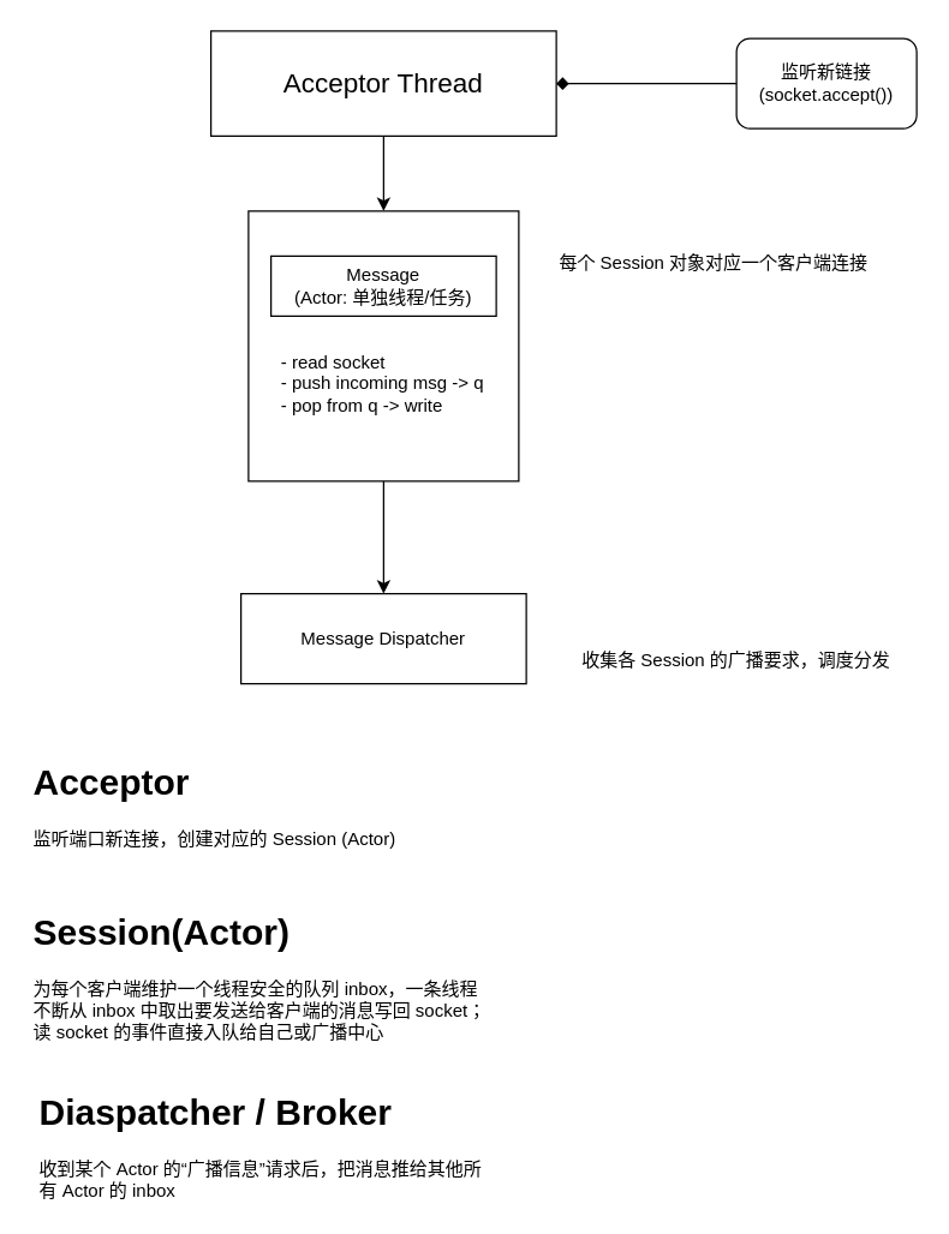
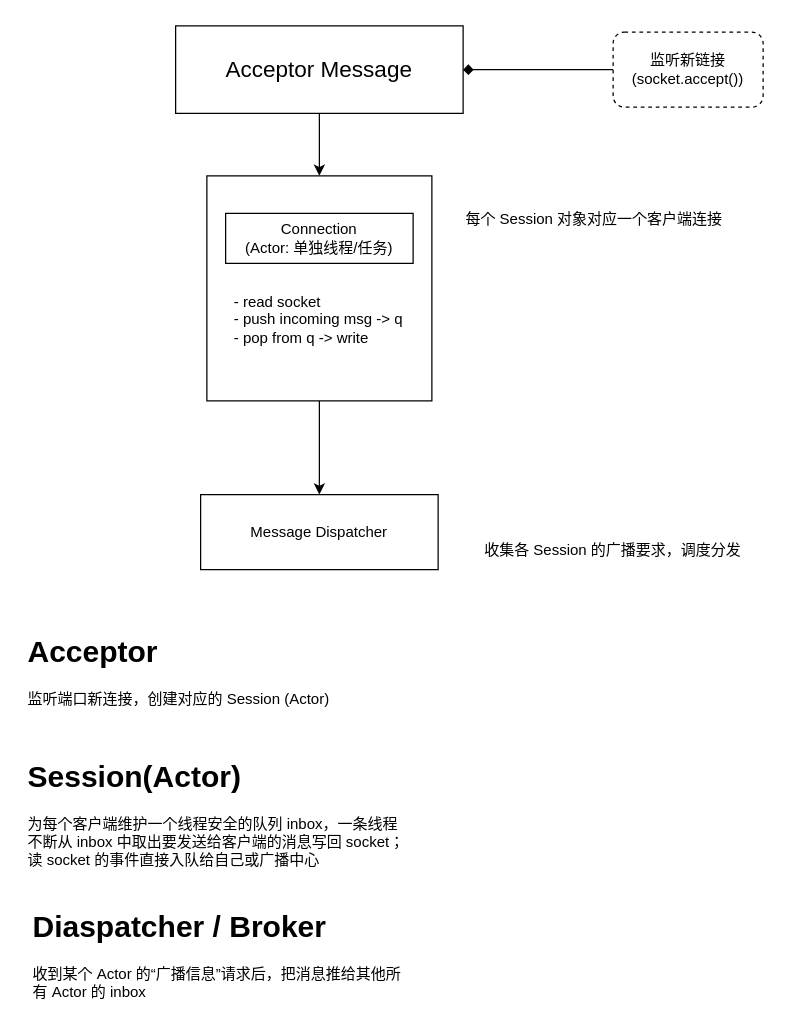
  <mxCell id="0" />
  <mxCell id="1" parent="0" />
  <mxCell id="2" style="edgeStyle=orthogonalEdgeStyle;rounded=0;orthogonalLoop=1;jettySize=auto;html=1;entryX=0.5;entryY=0;entryDx=0;entryDy=0;" edge="1" parent="1" source="3" target="7"><mxGeometry relative="1" as="geometry" /></mxCell>
- <mxCell id="3" value="&lt;font style=&quot;font-size: 18px;&quot;&gt;Acceptor Thread&lt;/font&gt;" style="rounded=0;whiteSpace=wrap;html=1;" parent="1" vertex="1"><mxGeometry x="140" y="20" width="230" height="70" as="geometry" /></mxCell>
+ <mxCell id="3" value="&lt;font style=&quot;font-size: 18px;&quot;&gt;Acceptor Message&lt;/font&gt;" style="rounded=0;whiteSpace=wrap;html=1;" parent="1" vertex="1"><mxGeometry x="140" y="20" width="230" height="70" as="geometry" /></mxCell>
  <mxCell id="4" style="edgeStyle=orthogonalEdgeStyle;rounded=0;orthogonalLoop=1;jettySize=auto;html=1;entryX=1;entryY=0.5;entryDx=0;entryDy=0;endArrow=diamond;" parent="1" source="5" target="3" edge="1"><mxGeometry relative="1" as="geometry" /></mxCell>
- <mxCell id="5" value="监听新链接 (socket.accept())" style="rounded=1;whiteSpace=wrap;html=1;" parent="1" vertex="1"><mxGeometry x="490" y="25" width="120" height="60" as="geometry" /></mxCell>
+ <mxCell id="5" value="监听新链接 (socket.accept())" style="rounded=1;whiteSpace=wrap;html=1;dashed=1;" parent="1" vertex="1"><mxGeometry x="490" y="25" width="120" height="60" as="geometry" /></mxCell>
  <mxCell id="6" value="" style="edgeStyle=orthogonalEdgeStyle;rounded=0;orthogonalLoop=1;jettySize=auto;html=1;" edge="1" parent="1" source="7" target="11"><mxGeometry relative="1" as="geometry"><mxPoint x="255" y="400" as="targetPoint" /></mxGeometry></mxCell>
  <mxCell id="7" value="&lt;div&gt;&lt;br&gt;&lt;/div&gt;" style="whiteSpace=wrap;html=1;aspect=fixed;" vertex="1" parent="1"><mxGeometry x="165" y="140" width="180" height="180" as="geometry" /></mxCell>
- <mxCell id="8" value="Message&lt;div&gt;(Actor: 单独线程/任务)&lt;/div&gt;" style="rounded=0;whiteSpace=wrap;html=1;" vertex="1" parent="1"><mxGeometry x="180" y="170" width="150" height="40" as="geometry" /></mxCell>
+ <mxCell id="8" value="Connection&lt;div&gt;(Actor: 单独线程/任务)&lt;/div&gt;" style="rounded=0;whiteSpace=wrap;html=1;" vertex="1" parent="1"><mxGeometry x="180" y="170" width="150" height="40" as="geometry" /></mxCell>
  <mxCell id="9" value="- read socket&lt;div&gt;- push incoming msg -&amp;gt; q&lt;/div&gt;&lt;div&gt;- pop from q -&amp;gt; write&lt;/div&gt;" style="text;html=1;align=left;verticalAlign=middle;whiteSpace=wrap;rounded=0;" vertex="1" parent="1"><mxGeometry x="185" y="240" width="140" height="30" as="geometry" /></mxCell>
  <mxCell id="10" value="每个 Session 对象对应一个客户端连接" style="text;html=1;align=center;verticalAlign=middle;whiteSpace=wrap;rounded=0;" vertex="1" parent="1"><mxGeometry x="370" y="160" width="210" height="30" as="geometry" /></mxCell>
  <mxCell id="11" value="Message Dispatcher" style="rounded=0;whiteSpace=wrap;html=1;" vertex="1" parent="1"><mxGeometry x="160" y="395" width="190" height="60" as="geometry" /></mxCell>
  <mxCell id="12" value="收集各 Session 的广播要求，调度分发" style="text;html=1;align=center;verticalAlign=middle;whiteSpace=wrap;rounded=0;" vertex="1" parent="1"><mxGeometry x="370" y="425" width="240" height="30" as="geometry" /></mxCell>
  <mxCell id="13" value="&lt;h1 style=&quot;margin-top: 0px;&quot;&gt;Acceptor&lt;/h1&gt;&lt;p&gt;监听端口新连接，创建对应的 Session (Actor)&lt;/p&gt;" style="text;html=1;whiteSpace=wrap;overflow=hidden;rounded=0;" vertex="1" parent="1"><mxGeometry x="20" y="500" width="300" height="80" as="geometry" /></mxCell>
  <mxCell id="14" value="&lt;h1 style=&quot;margin-top: 0px;&quot;&gt;Session(Actor)&lt;/h1&gt;&lt;p&gt;为每个客户端维护一个线程安全的队列 inbox，一条线程不断从 inbox 中取出要发送给客户端的消息写回 socket；读 socket 的事件直接入队给自己或广播中心&lt;/p&gt;" style="text;html=1;whiteSpace=wrap;overflow=hidden;rounded=0;" vertex="1" parent="1"><mxGeometry x="20" y="600" width="310" height="110" as="geometry" /></mxCell>
  <mxCell id="15" value="&lt;h1 style=&quot;margin-top: 0px;&quot;&gt;Diaspatcher / Broker&lt;/h1&gt;&lt;p&gt;收到某个 Actor 的“广播信息”请求后，把消息推给其他所有 Actor 的 inbox&lt;/p&gt;" style="text;html=1;whiteSpace=wrap;overflow=hidden;rounded=0;" vertex="1" parent="1"><mxGeometry x="24" y="720" width="300" height="80" as="geometry" /></mxCell>
